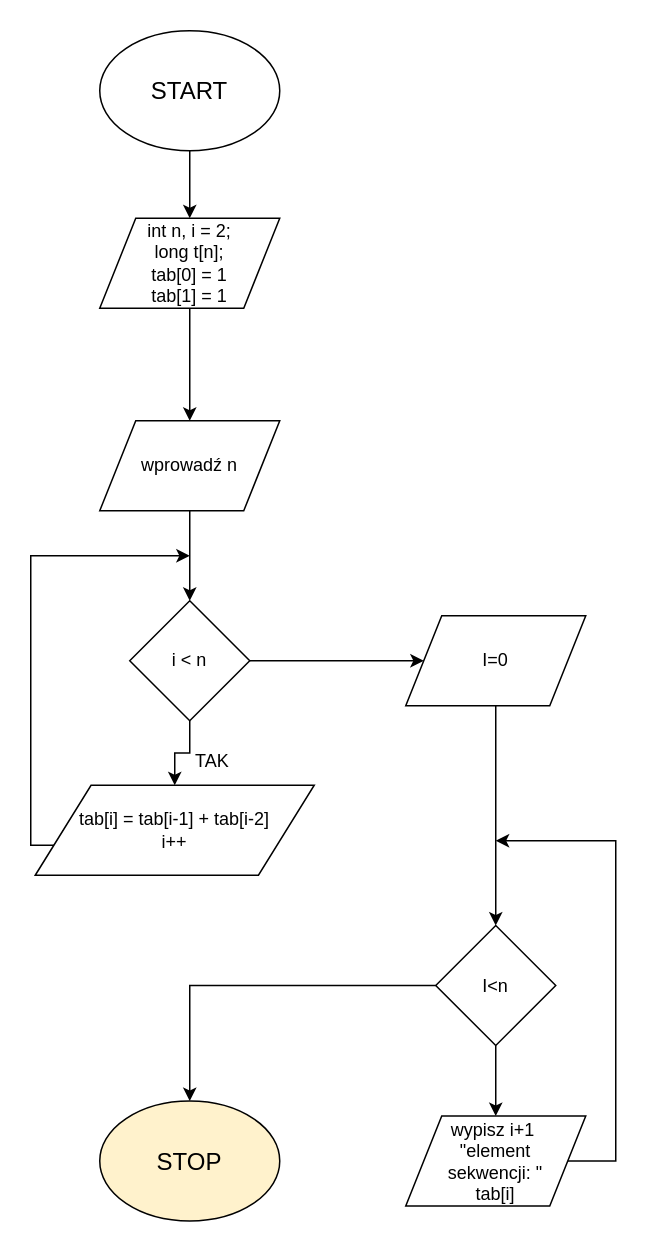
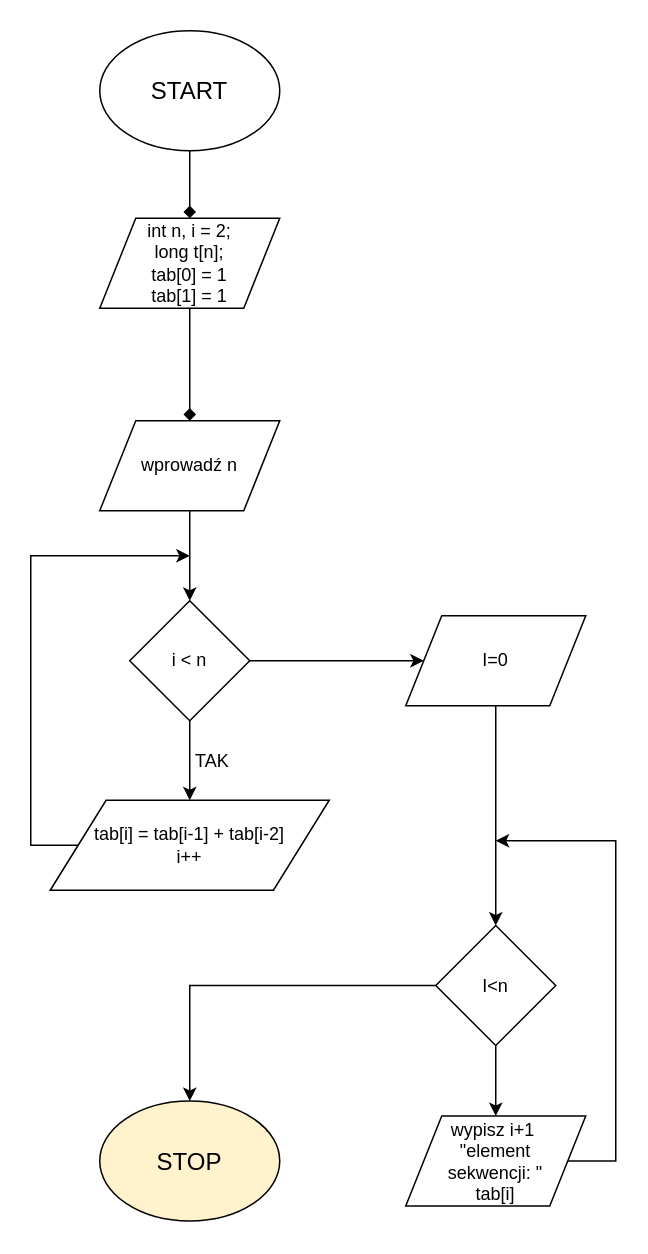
  <mxCell id="0" />
  <mxCell id="1" parent="0" />
- <mxCell id="2" value="" style="edgeStyle=orthogonalEdgeStyle;rounded=0;orthogonalLoop=1;jettySize=auto;html=1;" edge="1" parent="1" source="3" target="5"><mxGeometry relative="1" as="geometry" /></mxCell>
+ <mxCell id="2" value="" style="edgeStyle=orthogonalEdgeStyle;rounded=0;orthogonalLoop=1;jettySize=auto;html=1;endArrow=diamond;" edge="1" parent="1" source="3" target="5"><mxGeometry relative="1" as="geometry" /></mxCell>
  <mxCell id="3" value="&lt;font style=&quot;font-size: 16px&quot;&gt;START&lt;/font&gt;" style="ellipse;whiteSpace=wrap;html=1;" vertex="1" parent="1"><mxGeometry x="66" y="20" width="120" height="80" as="geometry" /></mxCell>
- <mxCell id="4" value="" style="edgeStyle=orthogonalEdgeStyle;rounded=0;orthogonalLoop=1;jettySize=auto;html=1;" edge="1" parent="1" source="5" target="12"><mxGeometry relative="1" as="geometry" /></mxCell>
+ <mxCell id="4" value="" style="edgeStyle=orthogonalEdgeStyle;rounded=0;orthogonalLoop=1;jettySize=auto;html=1;endArrow=diamond;" edge="1" parent="1" source="5" target="12"><mxGeometry relative="1" as="geometry" /></mxCell>
  <mxCell id="5" value="int n, i = 2;&lt;br&gt;long t[n];&lt;br&gt;tab[0] = 1&lt;br&gt;tab[1] = 1&lt;br&gt;" style="shape=parallelogram;perimeter=parallelogramPerimeter;whiteSpace=wrap;html=1;" vertex="1" parent="1"><mxGeometry x="66" y="145" width="120" height="60" as="geometry" /></mxCell>
  <mxCell id="6" style="edgeStyle=orthogonalEdgeStyle;rounded=0;orthogonalLoop=1;jettySize=auto;html=1;exitX=0.5;exitY=1;exitDx=0;exitDy=0;entryX=0.5;entryY=0;entryDx=0;entryDy=0;" edge="1" parent="1" source="8" target="10"><mxGeometry relative="1" as="geometry" /></mxCell>
  <mxCell id="7" style="edgeStyle=orthogonalEdgeStyle;rounded=0;orthogonalLoop=1;jettySize=auto;html=1;exitX=1;exitY=0.5;exitDx=0;exitDy=0;entryX=0;entryY=0.5;entryDx=0;entryDy=0;" edge="1" parent="1" source="8" target="17"><mxGeometry relative="1" as="geometry" /></mxCell>
  <mxCell id="8" value="i &amp;lt; n" style="rhombus;whiteSpace=wrap;html=1;" vertex="1" parent="1"><mxGeometry x="86" y="400" width="80" height="80" as="geometry" /></mxCell>
  <mxCell id="9" style="edgeStyle=orthogonalEdgeStyle;rounded=0;orthogonalLoop=1;jettySize=auto;html=1;exitX=0;exitY=0.5;exitDx=0;exitDy=0;" edge="1" parent="1" source="10"><mxGeometry relative="1" as="geometry"><mxPoint x="126" y="370" as="targetPoint" /><Array as="points"><mxPoint x="20" y="563" /></Array></mxGeometry></mxCell>
- <mxCell id="10" value="tab[i] = tab[i-1] + tab[i-2]&lt;br&gt;i++&lt;br&gt;" style="shape=parallelogram;perimeter=parallelogramPerimeter;whiteSpace=wrap;html=1;" vertex="1" parent="1"><mxGeometry x="23" y="523" width="186" height="60" as="geometry" /></mxCell>
+ <mxCell id="10" value="tab[i] = tab[i-1] + tab[i-2]&lt;br&gt;i++&lt;br&gt;" style="shape=parallelogram;perimeter=parallelogramPerimeter;whiteSpace=wrap;html=1;" vertex="1" parent="1"><mxGeometry x="33" y="533" width="186" height="60" as="geometry" /></mxCell>
  <mxCell id="11" value="" style="edgeStyle=orthogonalEdgeStyle;rounded=0;orthogonalLoop=1;jettySize=auto;html=1;" edge="1" parent="1" source="12" target="8"><mxGeometry relative="1" as="geometry" /></mxCell>
  <mxCell id="12" value="wprowadź n" style="shape=parallelogram;perimeter=parallelogramPerimeter;whiteSpace=wrap;html=1;" vertex="1" parent="1"><mxGeometry x="66" y="280" width="120" height="60" as="geometry" /></mxCell>
  <mxCell id="13" value="TAK" style="text;html=1;resizable=0;points=[];autosize=1;align=left;verticalAlign=top;spacingTop=-4;" vertex="1" parent="1"><mxGeometry x="128" y="496.5" width="40" height="20" as="geometry" /></mxCell>
  <mxCell id="14" value="" style="edgeStyle=orthogonalEdgeStyle;rounded=0;orthogonalLoop=1;jettySize=auto;html=1;" edge="1" parent="1" source="15" target="19"><mxGeometry relative="1" as="geometry" /></mxCell>
  <mxCell id="15" value="I&amp;lt;n" style="rhombus;whiteSpace=wrap;html=1;" vertex="1" parent="1"><mxGeometry x="290" y="616.5" width="80" height="80" as="geometry" /></mxCell>
  <mxCell id="16" value="" style="edgeStyle=orthogonalEdgeStyle;rounded=0;orthogonalLoop=1;jettySize=auto;html=1;" edge="1" parent="1" source="17" target="15"><mxGeometry relative="1" as="geometry" /></mxCell>
  <mxCell id="17" value="I=0" style="shape=parallelogram;perimeter=parallelogramPerimeter;whiteSpace=wrap;html=1;" vertex="1" parent="1"><mxGeometry x="270" y="410" width="120" height="60" as="geometry" /></mxCell>
  <mxCell id="18" style="edgeStyle=orthogonalEdgeStyle;rounded=0;orthogonalLoop=1;jettySize=auto;html=1;exitX=1;exitY=0.5;exitDx=0;exitDy=0;" edge="1" parent="1" source="19"><mxGeometry relative="1" as="geometry"><mxPoint x="330" y="560" as="targetPoint" /><Array as="points"><mxPoint x="410" y="774" /><mxPoint x="410" y="560" /></Array></mxGeometry></mxCell>
  <mxCell id="19" value="wypisz i+1&amp;nbsp;&lt;br&gt;&quot;element &lt;br&gt;sekwencji: &quot;&lt;br&gt;tab[i]&lt;br&gt;" style="shape=parallelogram;perimeter=parallelogramPerimeter;whiteSpace=wrap;html=1;" vertex="1" parent="1"><mxGeometry x="270" y="743.5" width="120" height="60" as="geometry" /></mxCell>
  <mxCell id="20" value="&lt;font style=&quot;font-size: 16px&quot;&gt;STOP&lt;/font&gt;" style="ellipse;whiteSpace=wrap;html=1;fillColor=#fff2cc;" vertex="1" parent="1"><mxGeometry x="66" y="733.5" width="120" height="80" as="geometry" /></mxCell>
  <mxCell id="21" style="edgeStyle=orthogonalEdgeStyle;rounded=0;orthogonalLoop=1;jettySize=auto;html=1;exitX=0;exitY=0.5;exitDx=0;exitDy=0;" edge="1" parent="1" source="15" target="20"><mxGeometry relative="1" as="geometry"><mxPoint x="289.5" y="657.5" as="sourcePoint" /><mxPoint x="127" y="940" as="targetPoint" /></mxGeometry></mxCell>
